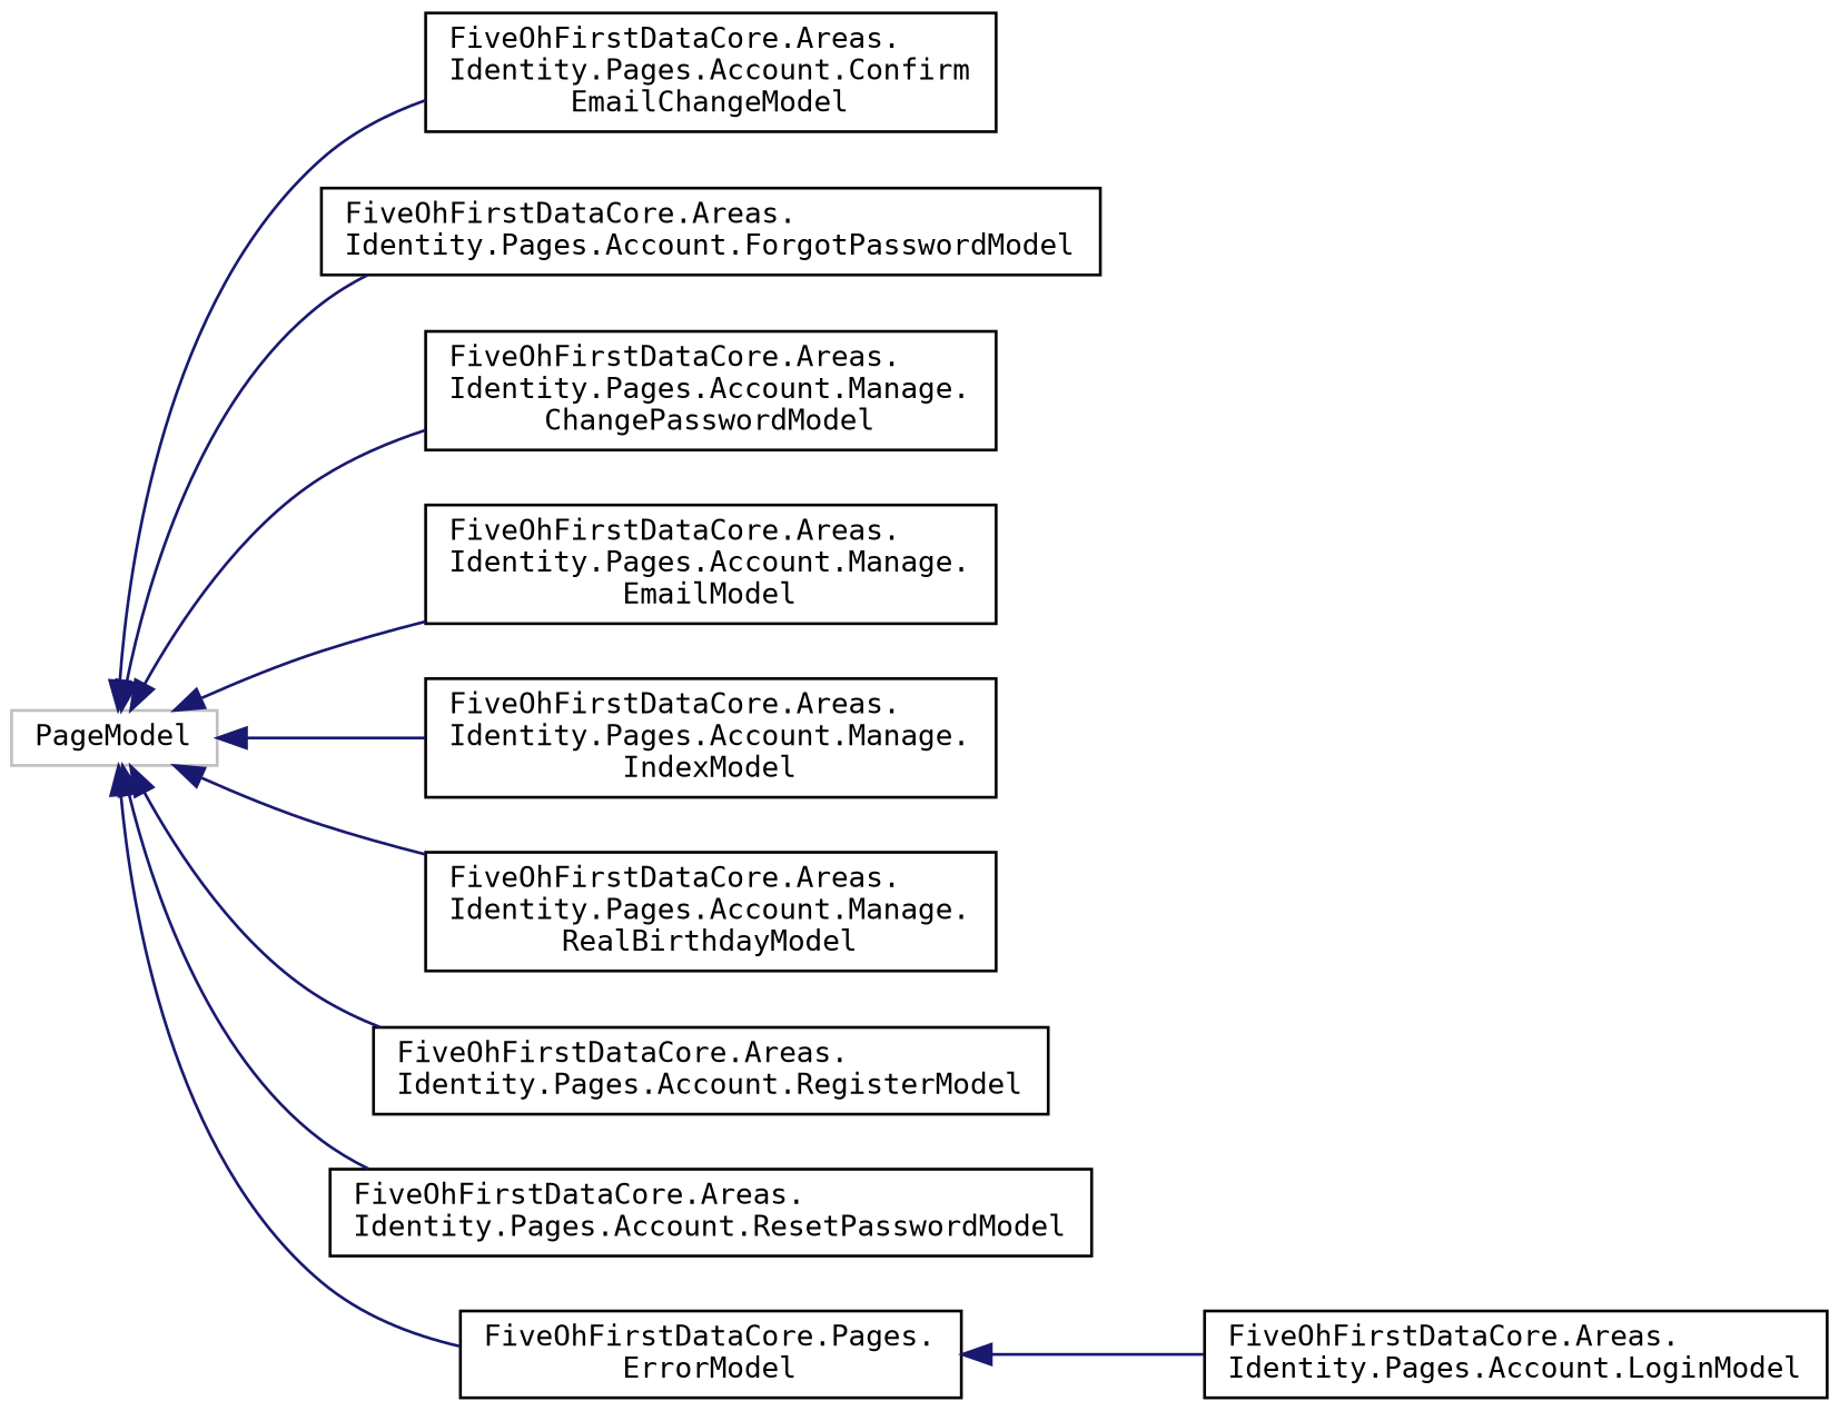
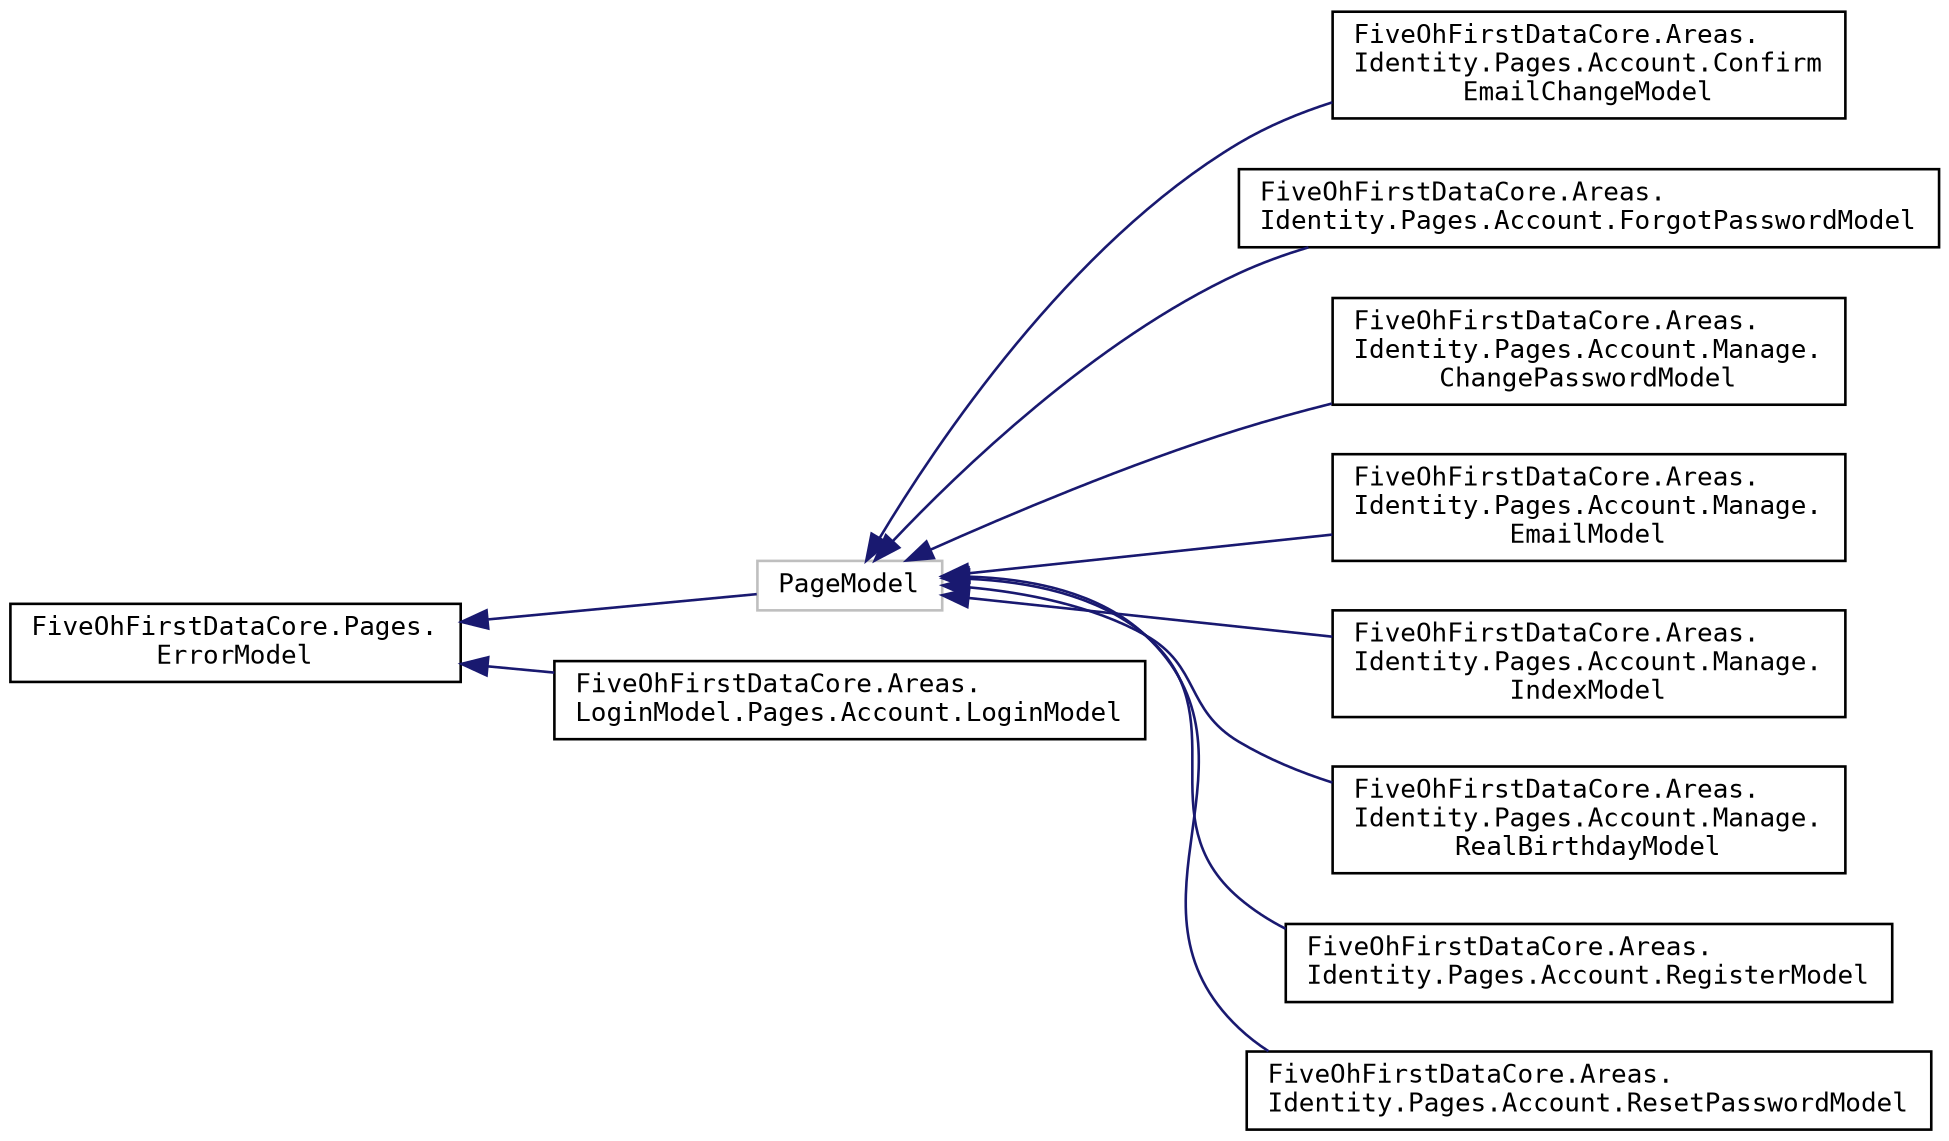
  digraph {
    fontname="DejaVu Sans Mono"
    rankdir=LR
    node [color=black fillcolor=white fontname="DejaVu Sans Mono" fontsize=10 shape=record style=filled]
    edge [color=midnightblue dir=back fontname="DejaVu Sans Mono" fontsize=10 labelfontname=Helvetica labelfontsize=10 style=solid]
    n1 [color=grey75 height=0.2 label=PageModel width=0.4]
    n2 [height=0.2 label="FiveOhFirstDataCore.Areas.\lIdentity.Pages.Account.Confirm\lEmailChangeModel" width=0.4]
    n3 [height=0.2 label="FiveOhFirstDataCore.Areas.\lIdentity.Pages.Account.ForgotPasswordModel" width=0.4]
    n4 [height=0.2 label="FiveOhFirstDataCore.Areas.\lIdentity.Pages.Account.Manage.\lChangePasswordModel" width=0.4]
    n5 [height=0.2 label="FiveOhFirstDataCore.Areas.\lIdentity.Pages.Account.Manage.\lEmailModel" width=0.4]
    n6 [height=0.2 label="FiveOhFirstDataCore.Areas.\lIdentity.Pages.Account.Manage.\lIndexModel" width=0.4]
    n7 [height=0.2 label="FiveOhFirstDataCore.Areas.\lIdentity.Pages.Account.Manage.\lRealBirthdayModel" width=0.4]
    n8 [height=0.2 label="FiveOhFirstDataCore.Areas.\lIdentity.Pages.Account.RegisterModel" width=0.4]
    n9 [height=0.2 label="FiveOhFirstDataCore.Areas.\lIdentity.Pages.Account.ResetPasswordModel" width=0.4]
    n10 [height=0.2 label="FiveOhFirstDataCore.Pages.\lErrorModel" width=0.4]
-   n11 [height=0.2 label="FiveOhFirstDataCore.Areas.\lIdentity.Pages.Account.LoginModel" width=0.4]
+   n11 [height=0.2 label="FiveOhFirstDataCore.Areas.\lLoginModel.Pages.Account.LoginModel" width=0.4]
    n1 -> n2
    n1 -> n3
    n1 -> n4
    n1 -> n5
    n1 -> n6
    n1 -> n7
    n1 -> n8
    n1 -> n9
-   n1 -> n10
+   n10 -> n1
    n10 -> n11
  }
